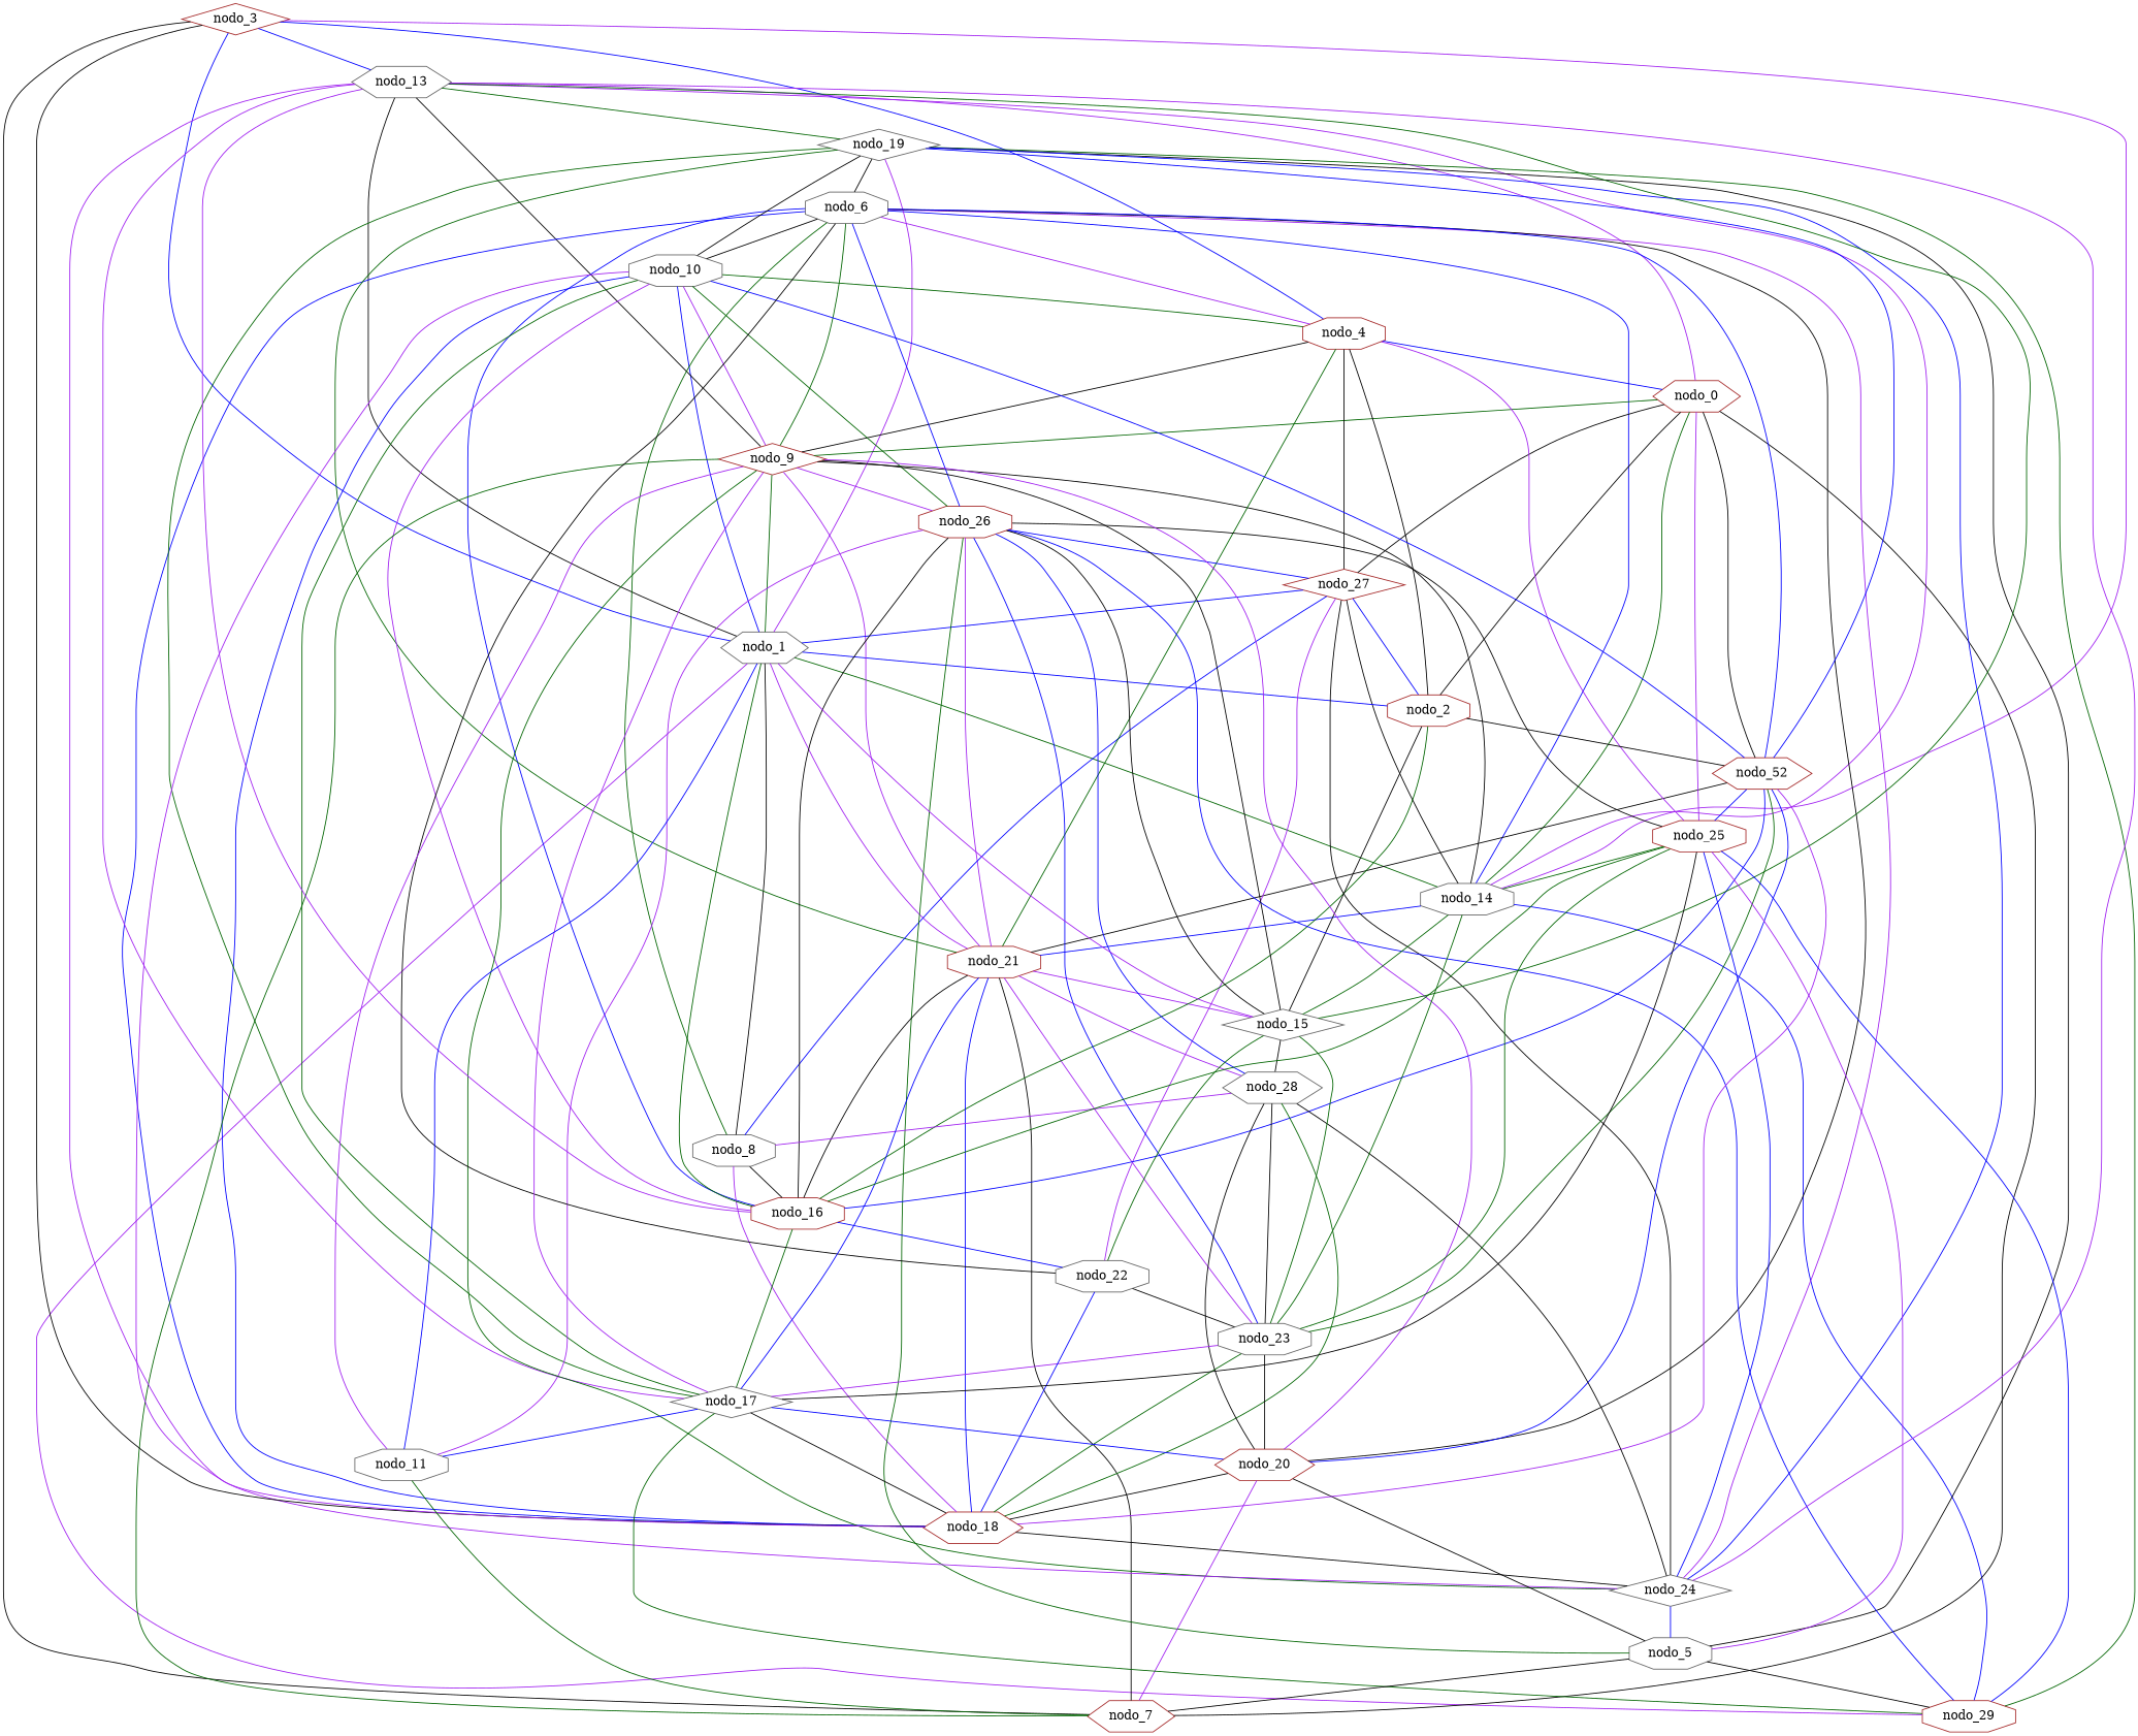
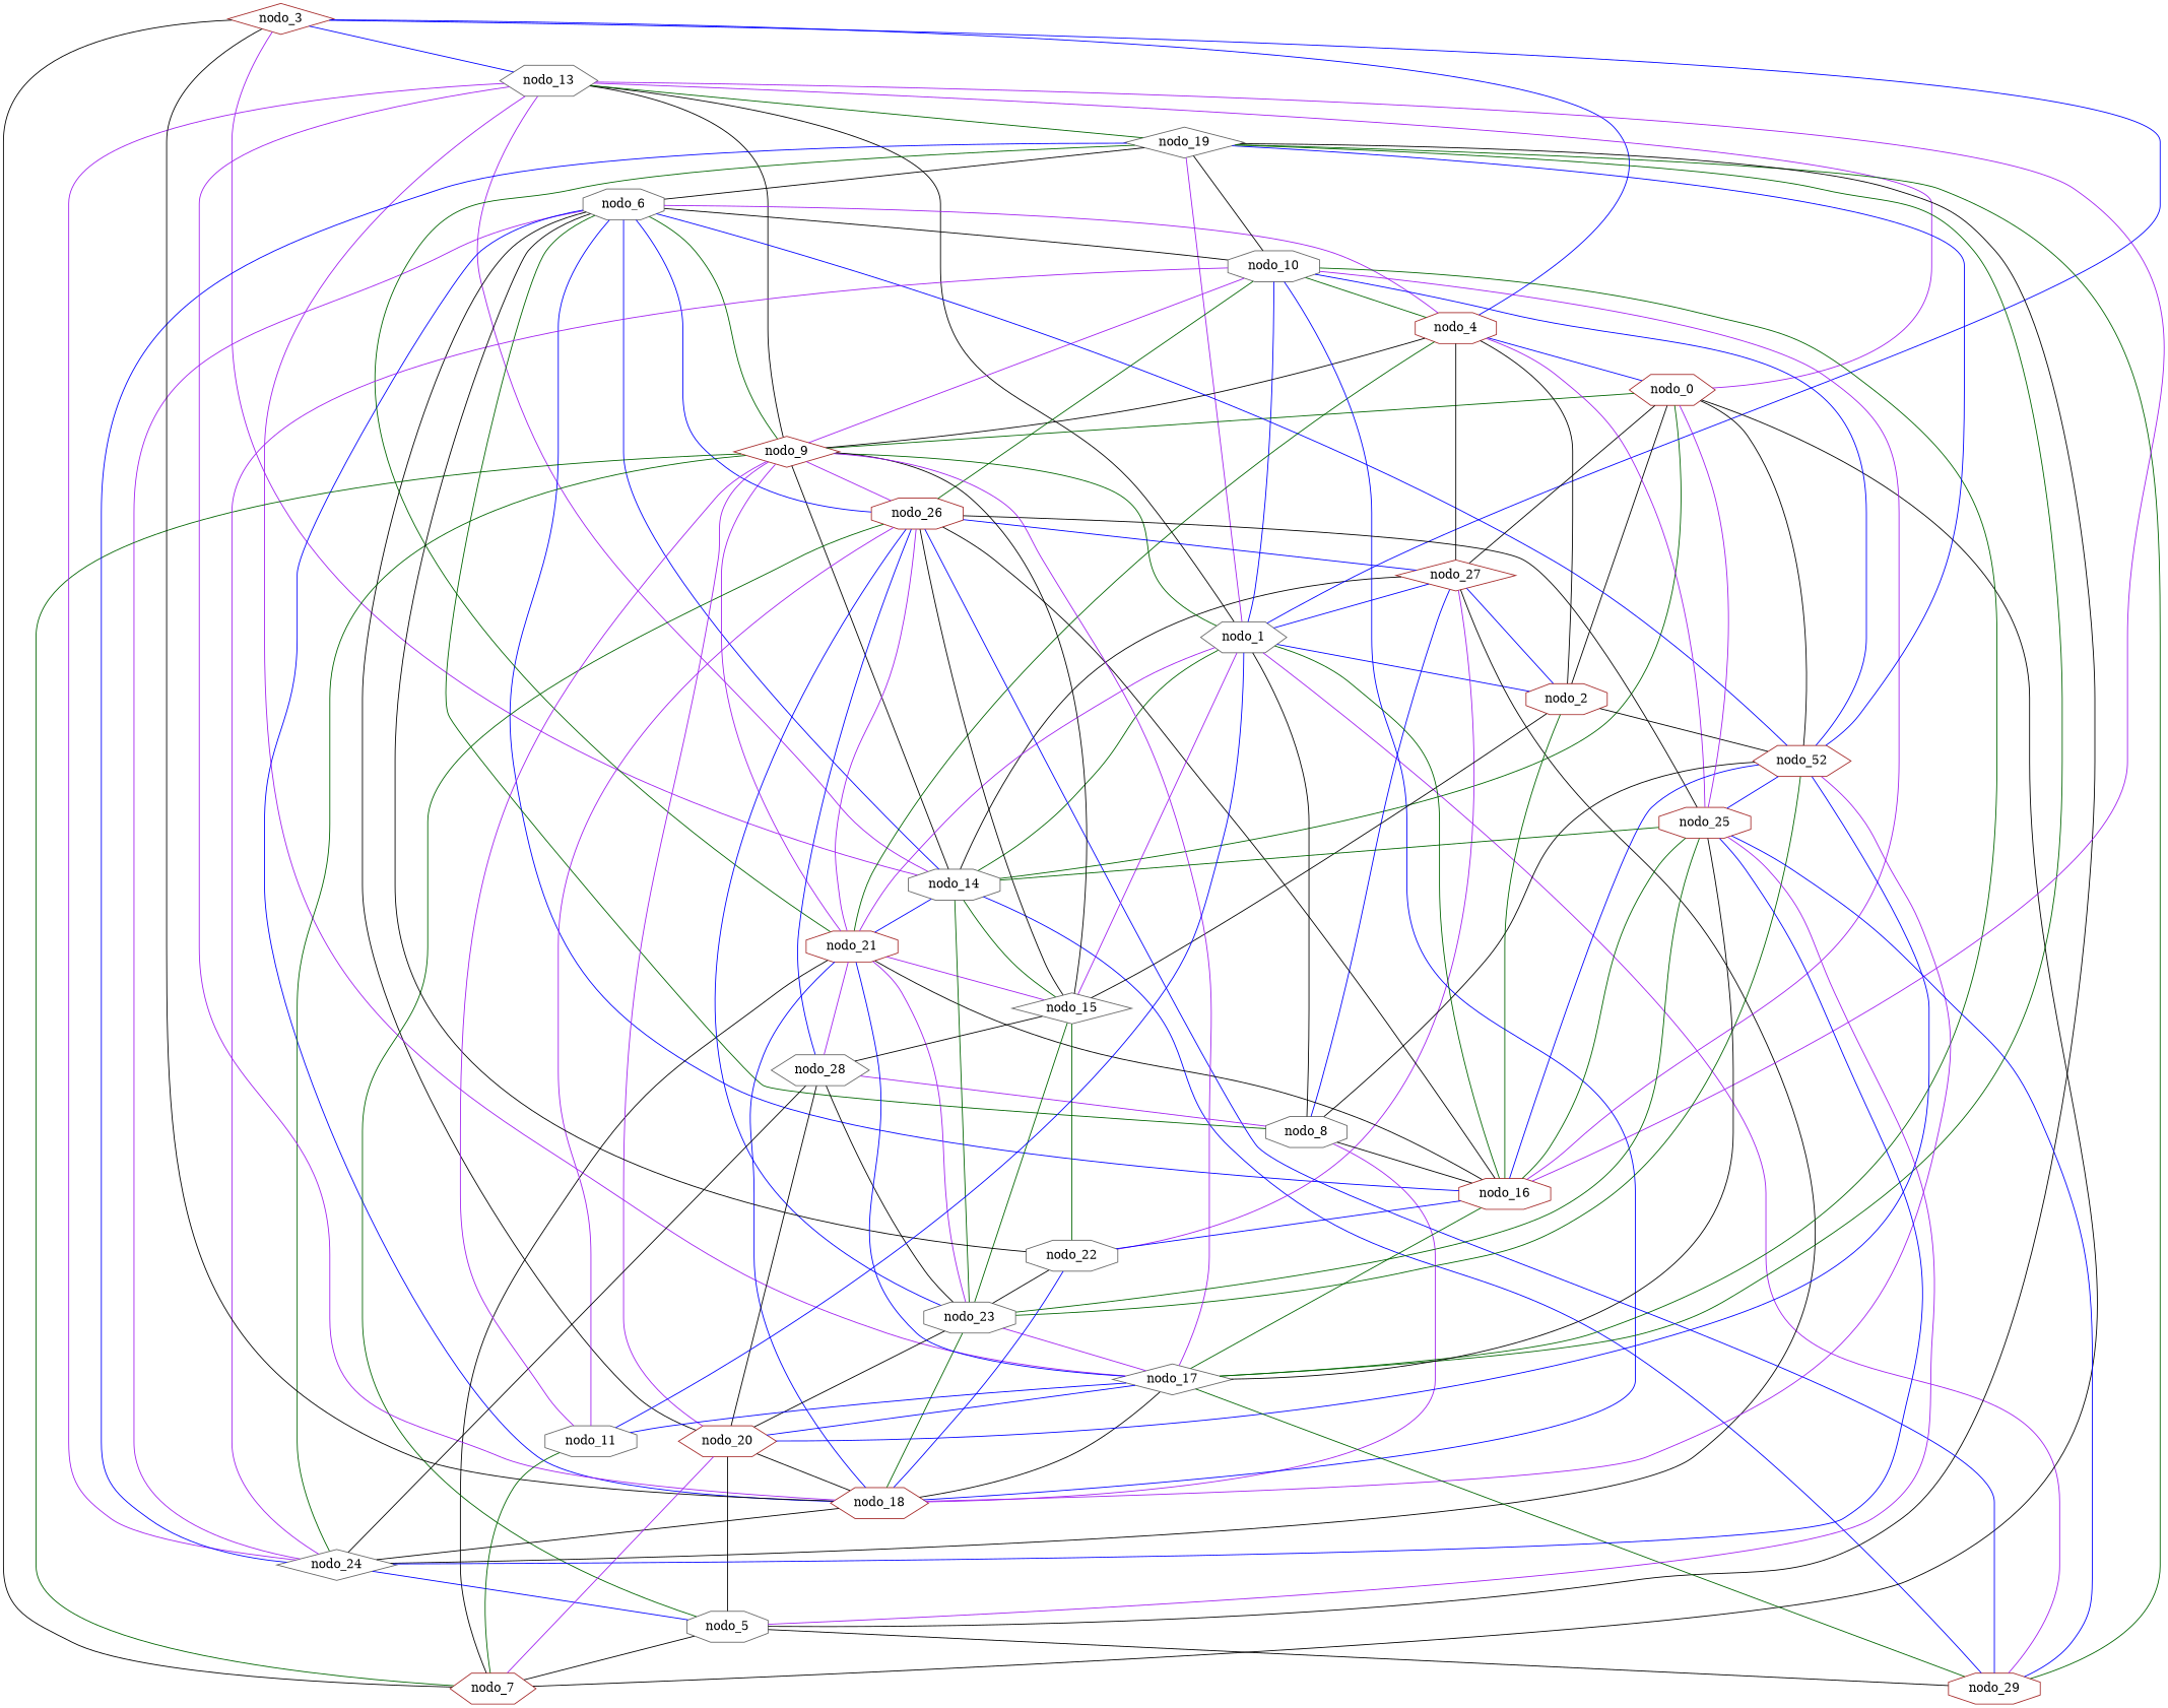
  graph {
    node [color=brown shape=octagon]
    edge [color=black]
    nodo_3 [shape=diamond]
    nodo_14 [color=gray40]
    nodo_1 [color=gray40 shape=hexagon]
    nodo_29
    nodo_0 [shape=hexagon]
    nodo_9 [shape=diamond]
    nodo_6 [color=gray40]
    nodo_21
    nodo_27 [shape=diamond]
    nodo_13 [color=gray40 shape=hexagon]
    nodo_4
    nodo_8 [color=gray40]
    nodo_10 [color=gray40]
    nodo_19 [color=gray40 shape=diamond]
    nodo_2
    nodo_7 [shape=hexagon]
    nodo_26
    nodo_24 [color=gray40 shape=diamond]
    nodo_18 [shape=hexagon]
    nodo_20 [shape=hexagon]
    n21 [label=nodo_52 shape=hexagon]
    nodo_16
    nodo_28 [color=gray40 shape=hexagon]
    nodo_23 [color=gray40]
    nodo_15 [color=gray40 shape=diamond]
    nodo_22 [color=gray40]
    nodo_17 [color=gray40 shape=diamond]
    nodo_25
    nodo_5 [color=gray40]
    nodo_11 [color=gray40]
    nodo_3 -- nodo_13 [color=blue]
    nodo_3 -- nodo_4 [color=blue]
    nodo_14 -- nodo_3 [color=purple]
    nodo_14 -- nodo_1 [color=darkgreen]
    nodo_14 -- nodo_29 [color=blue]
    nodo_14 -- nodo_0 [color=darkgreen]
    nodo_14 -- nodo_9
    nodo_14 -- nodo_6 [color=blue]
    nodo_14 -- nodo_21 [color=blue]
    nodo_14 -- nodo_27
    nodo_14 -- nodo_13 [color=purple]
    nodo_1 -- nodo_3 [color=blue]
    nodo_1 -- nodo_29 [color=purple]
    nodo_1 -- nodo_9 [color=darkgreen]
    nodo_1 -- nodo_13
    nodo_1 -- nodo_8
    nodo_1 -- nodo_10 [color=blue]
    nodo_1 -- nodo_19 [color=purple]
    nodo_1 -- nodo_2 [color=blue]
    nodo_0 -- nodo_9 [color=darkgreen]
    nodo_0 -- nodo_13 [color=purple]
    nodo_0 -- nodo_2
    nodo_0 -- nodo_7
    nodo_9 -- nodo_6 [color=darkgreen]
    nodo_9 -- nodo_21 [color=purple]
    nodo_9 -- nodo_13
    nodo_9 -- nodo_4
    nodo_9 -- nodo_10 [color=purple]
    nodo_9 -- nodo_26 [color=purple]
    nodo_6 -- nodo_10
    nodo_6 -- nodo_26 [color=blue]
    nodo_6 -- nodo_24 [color=purple]
    nodo_6 -- nodo_18 [color=blue]
    nodo_6 -- nodo_20
    nodo_6 -- n21 [color=blue]
    nodo_6 -- nodo_16 [color=blue]
    nodo_21 -- nodo_1 [color=purple]
    nodo_21 -- nodo_19 [color=darkgreen]
    nodo_21 -- nodo_7
    nodo_21 -- nodo_26 [color=purple]
-   nodo_21 -- n21
+   nodo_8 -- n21
    nodo_21 -- nodo_28 [color=purple]
    nodo_21 -- nodo_23 [color=purple]
    nodo_21 -- nodo_15 [color=purple]
    nodo_27 -- nodo_1 [color=blue]
    nodo_27 -- nodo_0
    nodo_27 -- nodo_4
    nodo_27 -- nodo_8 [color=blue]
    nodo_27 -- nodo_2 [color=blue]
    nodo_27 -- nodo_24
    nodo_27 -- nodo_22 [color=purple]
    nodo_13 -- nodo_19 [color=darkgreen]
    nodo_13 -- nodo_17 [color=purple]
    nodo_4 -- nodo_0 [color=blue]
    nodo_4 -- nodo_6 [color=purple]
    nodo_4 -- nodo_21 [color=darkgreen]
    nodo_4 -- nodo_2
    nodo_4 -- nodo_25 [color=purple]
    nodo_8 -- nodo_6 [color=darkgreen]
    nodo_8 -- nodo_18 [color=purple]
    nodo_8 -- nodo_16
    nodo_10 -- nodo_4 [color=darkgreen]
    nodo_10 -- nodo_19
    nodo_10 -- nodo_26 [color=darkgreen]
    nodo_10 -- nodo_18 [color=blue]
    nodo_10 -- nodo_16 [color=purple]
    nodo_10 -- nodo_17 [color=darkgreen]
    nodo_19 -- nodo_29 [color=darkgreen]
    nodo_19 -- nodo_6
    nodo_19 -- n21 [color=blue]
    nodo_19 -- nodo_17 [color=darkgreen]
    nodo_19 -- nodo_5
    nodo_2 -- n21
    nodo_2 -- nodo_16 [color=darkgreen]
    nodo_2 -- nodo_15
    nodo_7 -- nodo_3
    nodo_7 -- nodo_9 [color=darkgreen]
    nodo_26 -- nodo_29 [color=blue]
    nodo_26 -- nodo_27 [color=blue]
    nodo_26 -- nodo_28 [color=blue]
    nodo_26 -- nodo_23 [color=blue]
    nodo_26 -- nodo_15
    nodo_26 -- nodo_25
    nodo_26 -- nodo_5 [color=darkgreen]
    nodo_26 -- nodo_11 [color=purple]
    nodo_24 -- nodo_9 [color=darkgreen]
    nodo_24 -- nodo_13 [color=purple]
    nodo_24 -- nodo_10 [color=purple]
    nodo_24 -- nodo_19 [color=blue]
    nodo_24 -- nodo_5 [color=blue]
    nodo_18 -- nodo_3
    nodo_18 -- nodo_21 [color=blue]
    nodo_18 -- nodo_13 [color=purple]
    nodo_18 -- nodo_24
    nodo_18 -- nodo_23 [color=darkgreen]
    nodo_18 -- nodo_17
    nodo_20 -- nodo_9 [color=purple]
    nodo_20 -- nodo_7 [color=purple]
    nodo_20 -- nodo_18
    nodo_20 -- nodo_5
    n21 -- nodo_0
    n21 -- nodo_10 [color=blue]
    n21 -- nodo_18 [color=purple]
    n21 -- nodo_20 [color=blue]
    n21 -- nodo_25 [color=blue]
    nodo_16 -- nodo_1 [color=darkgreen]
    nodo_16 -- nodo_21
    nodo_16 -- nodo_13 [color=purple]
    nodo_16 -- nodo_26
    nodo_16 -- n21 [color=blue]
    nodo_16 -- nodo_22 [color=blue]
    nodo_16 -- nodo_17 [color=darkgreen]
    nodo_28 -- nodo_8 [color=purple]
    nodo_28 -- nodo_24
-   nodo_28 -- nodo_18 [color=darkgreen]
    nodo_28 -- nodo_20
    nodo_28 -- nodo_23
    nodo_23 -- nodo_14 [color=darkgreen]
    nodo_23 -- nodo_20
    nodo_23 -- n21 [color=darkgreen]
    nodo_23 -- nodo_17 [color=purple]
    nodo_15 -- nodo_14 [color=darkgreen]
    nodo_15 -- nodo_1 [color=purple]
    nodo_15 -- nodo_9
-   nodo_15 -- nodo_13 [color=darkgreen]
    nodo_15 -- nodo_28
    nodo_15 -- nodo_23 [color=darkgreen]
    nodo_15 -- nodo_22 [color=darkgreen]
    nodo_22 -- nodo_6
    nodo_22 -- nodo_18 [color=blue]
    nodo_22 -- nodo_23
    nodo_17 -- nodo_29 [color=darkgreen]
    nodo_17 -- nodo_9 [color=purple]
    nodo_17 -- nodo_21 [color=blue]
    nodo_17 -- nodo_20 [color=blue]
    nodo_17 -- nodo_25
    nodo_17 -- nodo_11 [color=blue]
    nodo_25 -- nodo_14 [color=darkgreen]
    nodo_25 -- nodo_29 [color=blue]
    nodo_25 -- nodo_0 [color=purple]
    nodo_25 -- nodo_24 [color=blue]
    nodo_25 -- nodo_16 [color=darkgreen]
    nodo_25 -- nodo_23 [color=darkgreen]
    nodo_25 -- nodo_5 [color=purple]
    nodo_5 -- nodo_29
    nodo_5 -- nodo_7
    nodo_11 -- nodo_1 [color=blue]
    nodo_11 -- nodo_9 [color=purple]
    nodo_11 -- nodo_7 [color=darkgreen]
  }
